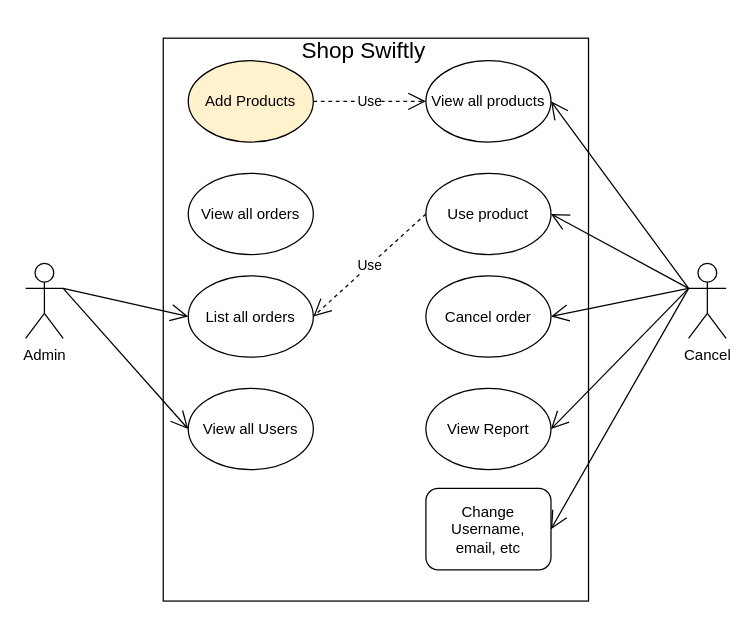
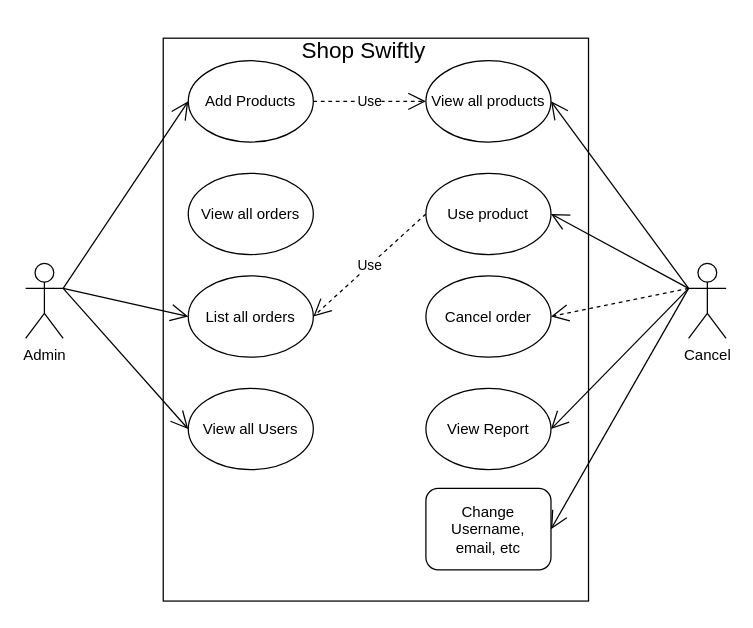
  <mxCell id="0" />
  <mxCell id="1" parent="0" />
  <mxCell id="2" value="Admin&lt;div&gt;&lt;br&gt;&lt;/div&gt;" style="shape=umlActor;verticalLabelPosition=bottom;verticalAlign=top;html=1;" parent="1" vertex="1"><mxGeometry x="20" y="210" width="30" height="60" as="geometry" /></mxCell>
  <mxCell id="3" value="" style="html=1;whiteSpace=wrap;" parent="1" vertex="1"><mxGeometry x="130" y="30" width="340" height="450" as="geometry" /></mxCell>
  <mxCell id="4" value="Cancel" style="shape=umlActor;verticalLabelPosition=bottom;verticalAlign=top;html=1;" parent="1" vertex="1"><mxGeometry x="550" y="210" width="30" height="60" as="geometry" /></mxCell>
- <mxCell id="5" value="Add Products" style="ellipse;whiteSpace=wrap;html=1;fillColor=#fff2cc;" parent="1" vertex="1"><mxGeometry x="150" y="48" width="100" height="65" as="geometry" /></mxCell>
+ <mxCell id="5" value="Add Products" style="ellipse;whiteSpace=wrap;html=1;" parent="1" vertex="1"><mxGeometry x="150" y="48" width="100" height="65" as="geometry" /></mxCell>
  <mxCell id="6" value="View all orders" style="ellipse;whiteSpace=wrap;html=1;" parent="1" vertex="1"><mxGeometry x="150" y="138" width="100" height="65" as="geometry" /></mxCell>
  <mxCell id="7" value="List all orders" style="ellipse;whiteSpace=wrap;html=1;" parent="1" vertex="1"><mxGeometry x="150" y="220" width="100" height="65" as="geometry" /></mxCell>
  <mxCell id="8" value="View all Users" style="ellipse;whiteSpace=wrap;html=1;" parent="1" vertex="1"><mxGeometry x="150" y="310" width="100" height="65" as="geometry" /></mxCell>
  <mxCell id="9" value="Change Username,&lt;div&gt;email, etc&lt;/div&gt;" style="whiteSpace=wrap;html=1;rounded=1;" parent="1" vertex="1"><mxGeometry x="340" y="390" width="100" height="65" as="geometry" /></mxCell>
  <mxCell id="10" value="View Report" style="ellipse;whiteSpace=wrap;html=1;" parent="1" vertex="1"><mxGeometry x="340" y="310" width="100" height="65" as="geometry" /></mxCell>
  <mxCell id="11" value="Cancel order" style="ellipse;whiteSpace=wrap;html=1;" parent="1" vertex="1"><mxGeometry x="340" y="220" width="100" height="65" as="geometry" /></mxCell>
  <mxCell id="12" value="Use product" style="ellipse;whiteSpace=wrap;html=1;" parent="1" vertex="1"><mxGeometry x="340" y="138" width="100" height="65" as="geometry" /></mxCell>
  <mxCell id="13" value="View all products" style="ellipse;whiteSpace=wrap;html=1;" parent="1" vertex="1"><mxGeometry x="340" y="48" width="100" height="65" as="geometry" /></mxCell>
+ <mxCell id="14" value="" style="endArrow=open;endFill=1;endSize=12;html=1;rounded=0;exitX=1;exitY=0.333;exitDx=0;exitDy=0;exitPerimeter=0;entryX=0;entryY=0.5;entryDx=0;entryDy=0;" parent="1" source="2" target="5" edge="1"><mxGeometry width="160" relative="1" as="geometry"><mxPoint x="240" y="230" as="sourcePoint" /><mxPoint x="400" y="230" as="targetPoint" /></mxGeometry></mxCell>
  <mxCell id="15" value="" style="endArrow=open;endFill=1;endSize=12;html=1;rounded=0;entryX=0;entryY=0.5;entryDx=0;entryDy=0;" parent="1" target="7" edge="1"><mxGeometry width="160" relative="1" as="geometry"><mxPoint x="50" y="230" as="sourcePoint" /><mxPoint x="160" y="91" as="targetPoint" /></mxGeometry></mxCell>
  <mxCell id="16" value="" style="endArrow=open;endFill=1;endSize=12;html=1;rounded=0;entryX=0;entryY=0.5;entryDx=0;entryDy=0;" parent="1" target="8" edge="1"><mxGeometry width="160" relative="1" as="geometry"><mxPoint x="50" y="230" as="sourcePoint" /><mxPoint x="170" y="101" as="targetPoint" /></mxGeometry></mxCell>
  <mxCell id="17" value="" style="endArrow=open;endFill=1;endSize=12;html=1;rounded=0;entryX=1;entryY=0.5;entryDx=0;entryDy=0;" parent="1" target="13" edge="1"><mxGeometry width="160" relative="1" as="geometry"><mxPoint x="550" y="230" as="sourcePoint" /><mxPoint x="670" y="6" as="targetPoint" /></mxGeometry></mxCell>
  <mxCell id="18" value="" style="endArrow=open;endFill=1;endSize=12;html=1;rounded=0;entryX=1;entryY=0.5;entryDx=0;entryDy=0;" parent="1" target="12" edge="1"><mxGeometry width="160" relative="1" as="geometry"><mxPoint x="550" y="230" as="sourcePoint" /><mxPoint x="680" y="16" as="targetPoint" /></mxGeometry></mxCell>
- <mxCell id="19" value="" style="endArrow=open;endFill=1;endSize=12;html=1;rounded=0;exitX=0;exitY=0.333;exitDx=0;exitDy=0;exitPerimeter=0;entryX=1;entryY=0.5;entryDx=0;entryDy=0;" parent="1" source="4" target="11" edge="1"><mxGeometry width="160" relative="1" as="geometry"><mxPoint x="590" y="175" as="sourcePoint" /><mxPoint x="690" y="26" as="targetPoint" /></mxGeometry></mxCell>
+ <mxCell id="19" value="" style="endArrow=open;endFill=1;endSize=12;html=1;rounded=0;exitX=0;exitY=0.333;exitDx=0;exitDy=0;exitPerimeter=0;entryX=1;entryY=0.5;entryDx=0;entryDy=0;dashed=1;" parent="1" source="4" target="11" edge="1"><mxGeometry width="160" relative="1" as="geometry"><mxPoint x="590" y="175" as="sourcePoint" /><mxPoint x="690" y="26" as="targetPoint" /></mxGeometry></mxCell>
  <mxCell id="20" value="" style="endArrow=open;endFill=1;endSize=12;html=1;rounded=0;entryX=1;entryY=0.5;entryDx=0;entryDy=0;" parent="1" target="10" edge="1"><mxGeometry width="160" relative="1" as="geometry"><mxPoint x="550" y="230" as="sourcePoint" /><mxPoint x="700" y="36" as="targetPoint" /></mxGeometry></mxCell>
  <mxCell id="21" value="" style="endArrow=open;endFill=1;endSize=12;html=1;rounded=0;exitX=0;exitY=0.333;exitDx=0;exitDy=0;exitPerimeter=0;entryX=1;entryY=0.5;entryDx=0;entryDy=0;" parent="1" source="4" target="9" edge="1"><mxGeometry width="160" relative="1" as="geometry"><mxPoint x="610" y="195" as="sourcePoint" /><mxPoint x="710" y="46" as="targetPoint" /></mxGeometry></mxCell>
  <mxCell id="22" value="Use" style="endArrow=open;endSize=12;dashed=1;html=1;rounded=0;exitX=1;exitY=0.5;exitDx=0;exitDy=0;entryX=0;entryY=0.5;entryDx=0;entryDy=0;" parent="1" source="5" target="13" edge="1"><mxGeometry width="160" relative="1" as="geometry"><mxPoint x="240" y="230" as="sourcePoint" /><mxPoint x="400" y="230" as="targetPoint" /></mxGeometry></mxCell>
  <mxCell id="23" value="Use" style="endArrow=open;endSize=12;dashed=1;html=1;rounded=0;entryX=1;entryY=0.5;entryDx=0;entryDy=0;exitX=0;exitY=0.5;exitDx=0;exitDy=0;" parent="1" source="12" target="7" edge="1"><mxGeometry width="160" relative="1" as="geometry"><mxPoint x="260" y="91" as="sourcePoint" /><mxPoint x="350" y="353" as="targetPoint" /></mxGeometry></mxCell>
  <mxCell id="24" value="&lt;font style=&quot;font-size: 18px;&quot;&gt;Shop Swiftly&lt;/font&gt;" style="text;html=1;align=center;verticalAlign=middle;resizable=0;points=[];autosize=1;strokeColor=none;fillColor=none;" parent="1" vertex="1"><mxGeometry x="230" y="20" width="120" height="40" as="geometry" /></mxCell>
